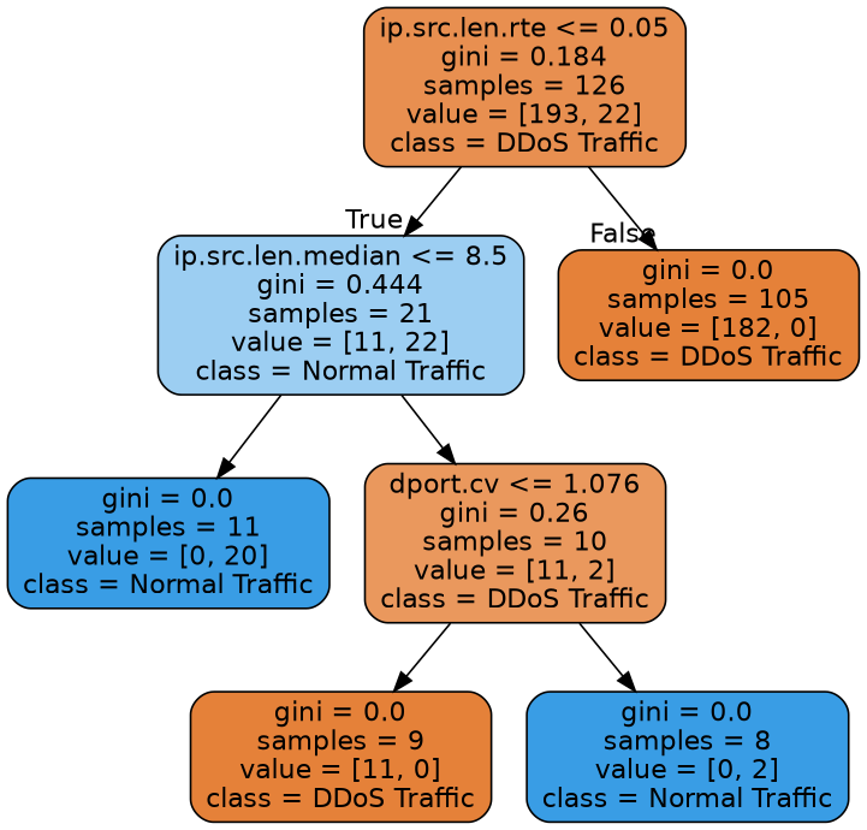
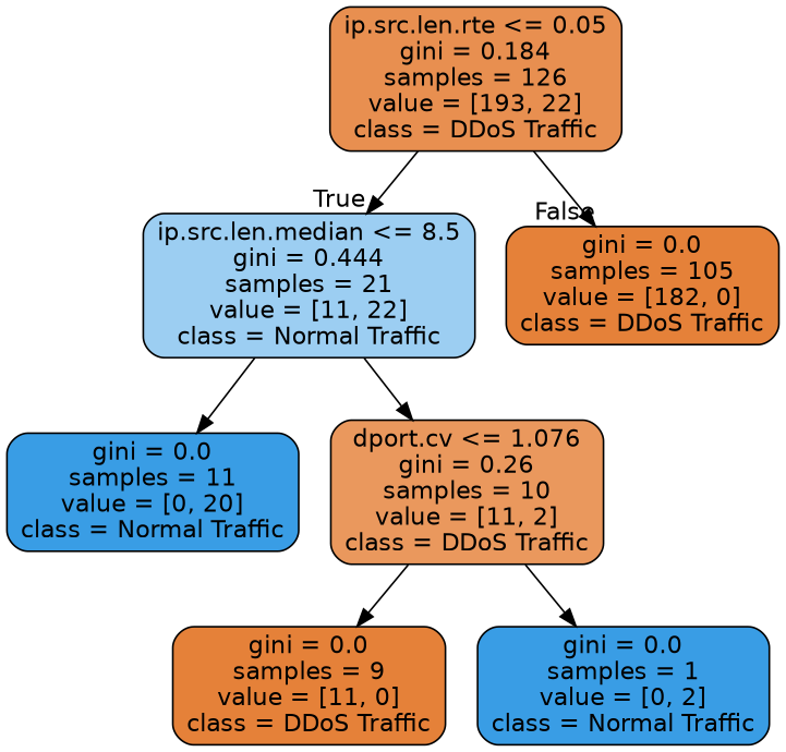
  digraph {
    fontname="DejaVu Sans"
    node [color=black fillcolor="#e58139" fontname="DejaVu Sans" shape=box style="filled, rounded"]
    edge [fontname="DejaVu Sans"]
    n1 [fillcolor="#e88f50" label="ip.src.len.rte <= 0.05\ngini = 0.184\nsamples = 126\nvalue = [193, 22]\nclass = DDoS Traffic"]
    n2 [fillcolor="#9ccef2" label="ip.src.len.median <= 8.5\ngini = 0.444\nsamples = 21\nvalue = [11, 22]\nclass = Normal Traffic"]
    n3 [label="gini = 0.0\nsamples = 105\nvalue = [182, 0]\nclass = DDoS Traffic"]
    n4 [fillcolor="#399de5" label="gini = 0.0\nsamples = 11\nvalue = [0, 20]\nclass = Normal Traffic"]
    n5 [fillcolor="#ea985d" label="dport.cv <= 1.076\ngini = 0.26\nsamples = 10\nvalue = [11, 2]\nclass = DDoS Traffic"]
    n6 [label="gini = 0.0\nsamples = 9\nvalue = [11, 0]\nclass = DDoS Traffic"]
-   n7 [fillcolor="#399de5" label="gini = 0.0\nsamples = 8\nvalue = [0, 2]\nclass = Normal Traffic"]
+   n7 [fillcolor="#399de5" label="gini = 0.0\nsamples = 1\nvalue = [0, 2]\nclass = Normal Traffic"]
    n1 -> n2 [headlabel=True labelangle=45 labeldistance=2.5]
    n1 -> n3 [headlabel=False labelangle=-45 labeldistance=2.5]
    n2 -> n4
    n2 -> n5
    n5 -> n6
    n5 -> n7
  }
